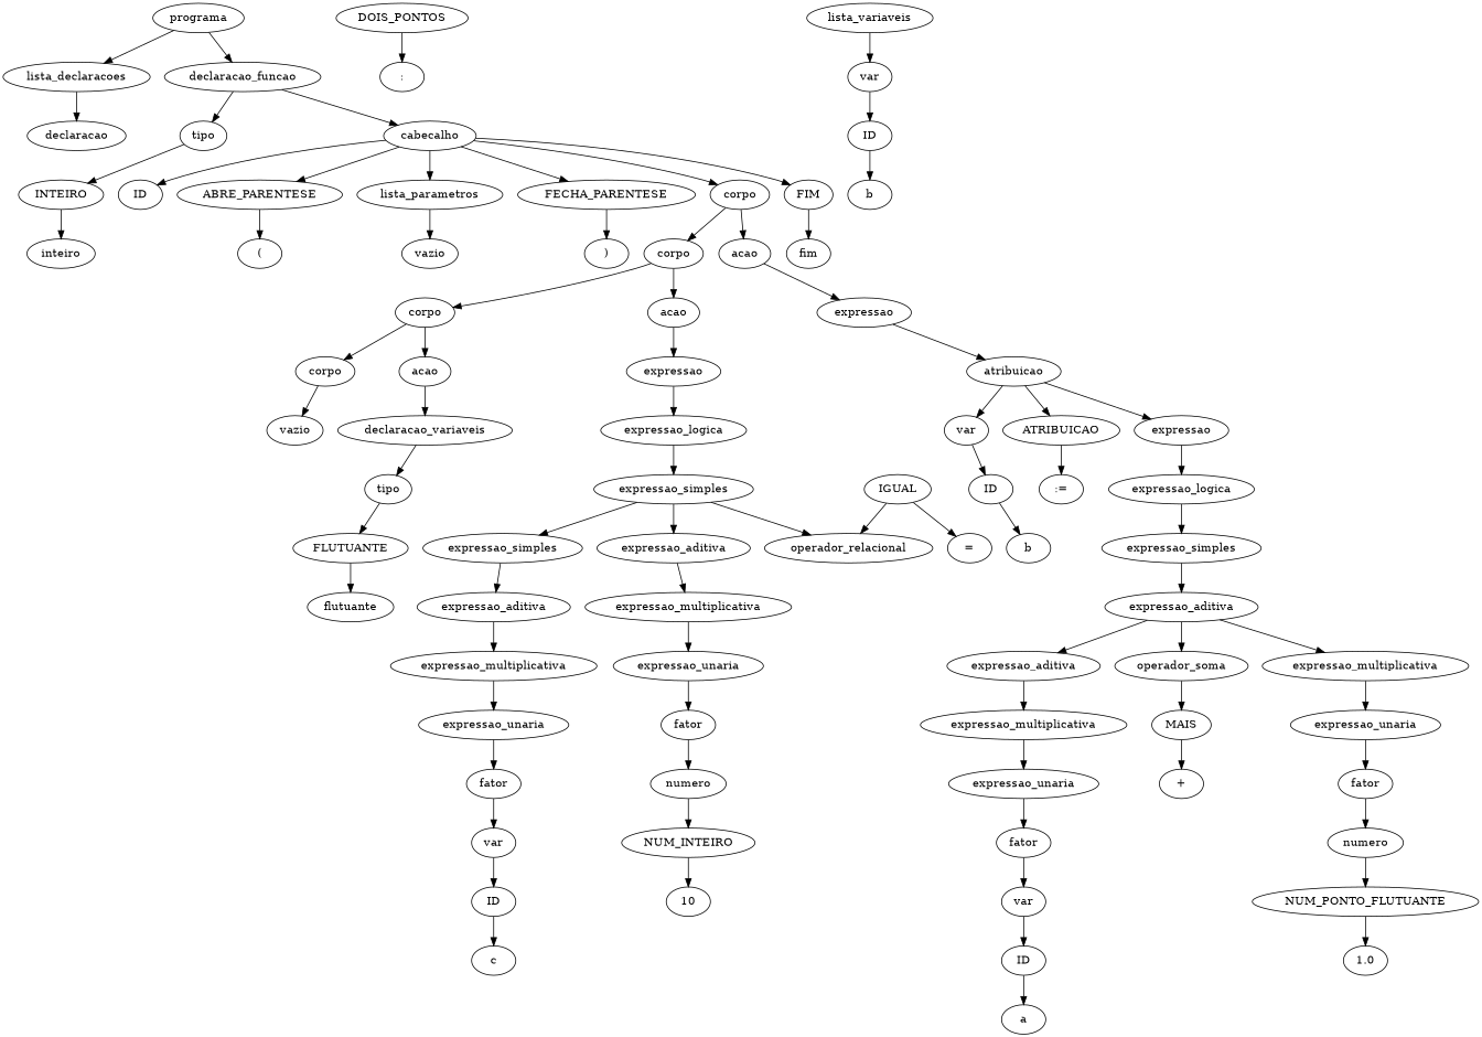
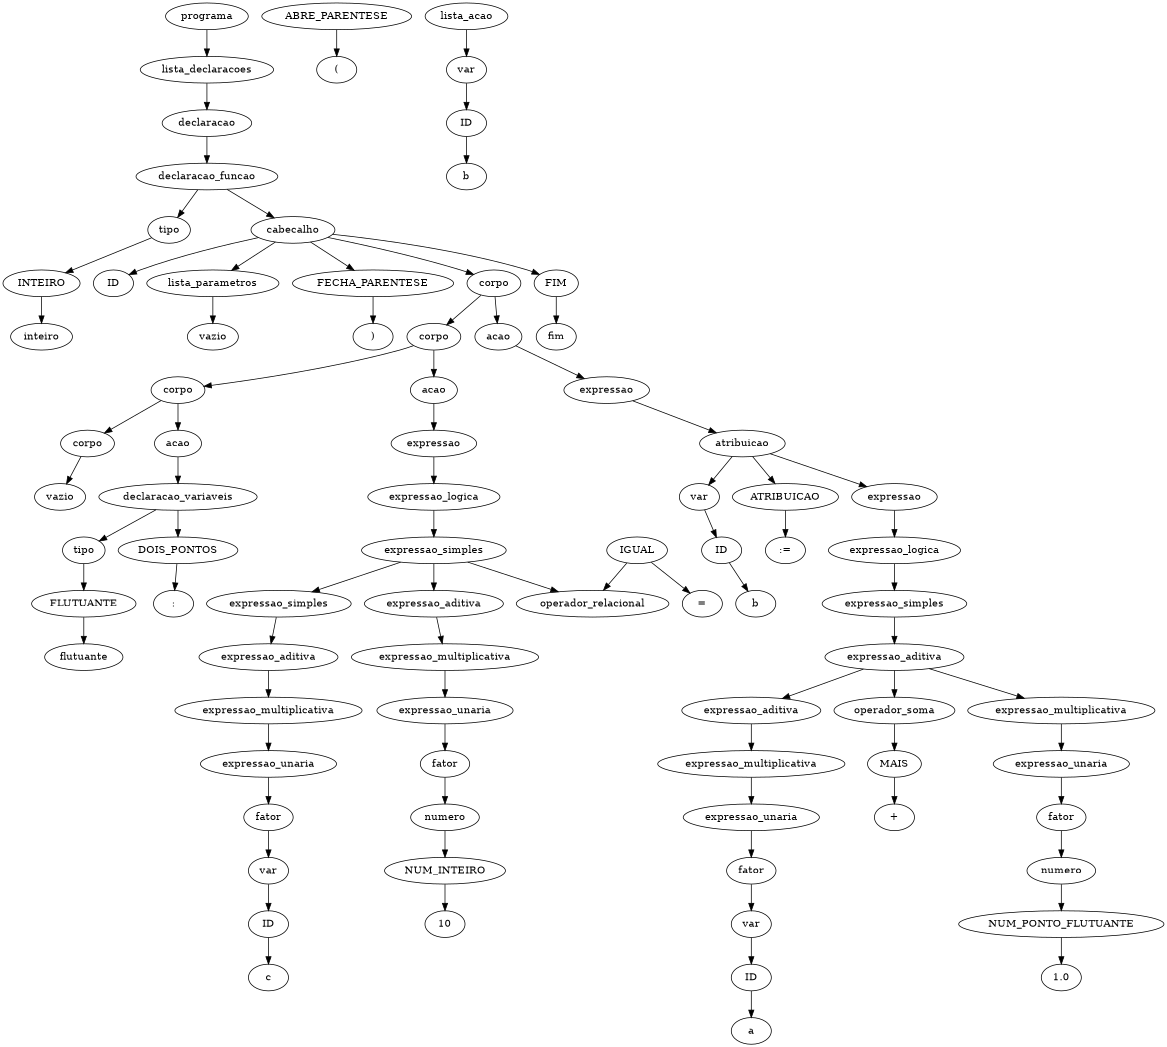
  digraph {
    n1 [label=programa]
    n2 [label=lista_declaracoes]
    n3 [label=declaracao]
    n4 [label=declaracao_funcao]
    n5 [label=tipo]
    n6 [label=cabecalho]
    n7 [label=INTEIRO]
    n8 [label=ID]
    n9 [label=ABRE_PARENTESE]
    n10 [label=lista_parametros]
    n11 [label=FECHA_PARENTESE]
    n12 [label=corpo]
    n13 [label=FIM]
    n14 [label=inteiro]
    n15 [label="("]
    n16 [label=vazio]
    n17 [label=")"]
    n18 [label=corpo]
    n19 [label=acao]
    n20 [label=fim]
    n21 [label=corpo]
    n22 [label=acao]
    n23 [label=expressao]
    n24 [label=corpo]
    n25 [label=acao]
    n26 [label=expressao]
    n27 [label=vazio]
    n28 [label=declaracao_variaveis]
    n29 [label=tipo]
    n30 [label=DOIS_PONTOS]
    n31 [label=FLUTUANTE]
    n32 [label=":"]
-   n33 [label=lista_variaveis]
+   n33 [label=lista_acao]
    n34 [label=var]
    n35 [label=flutuante]
    n36 [label=ID]
    n37 [label=b]
    n38 [label=expressao_logica]
    n39 [label=expressao_simples]
    n40 [label=expressao_simples]
    n41 [label=operador_relacional]
    n42 [label=expressao_aditiva]
    n43 [label=expressao_aditiva]
    n44 [label=expressao_multiplicativa]
    n45 [label=expressao_multiplicativa]
    n46 [label=expressao_unaria]
    n47 [label=fator]
    n48 [label=var]
    n49 [label=ID]
    n50 [label=c]
    n51 [label=IGUAL]
    n52 [label="="]
    n53 [label=expressao_unaria]
    n54 [label=fator]
    n55 [label=numero]
    n56 [label=NUM_INTEIRO]
    n57 [label=10]
    n58 [label=atribuicao]
    n59 [label=var]
    n60 [label=ATRIBUICAO]
    n61 [label=expressao]
    n62 [label=ID]
    n63 [label=":="]
    n64 [label=expressao_logica]
    n65 [label=b]
    n66 [label=expressao_simples]
    n67 [label=expressao_aditiva]
    n68 [label=expressao_aditiva]
    n69 [label=operador_soma]
    n70 [label=expressao_multiplicativa]
    n71 [label=expressao_multiplicativa]
    n72 [label=MAIS]
    n73 [label=expressao_unaria]
    n74 [label=expressao_unaria]
    n75 [label=fator]
    n76 [label=var]
    n77 [label=ID]
    n78 [label=a]
    n79 [label="+"]
    n80 [label=fator]
    n81 [label=numero]
    n82 [label=NUM_PONTO_FLUTUANTE]
    n83 [label=1.0]
    n1 -> n2
    n2 -> n3
-   n1 -> n4
+   n3 -> n4
    n4 -> n5
    n4 -> n6
    n5 -> n7
    n6 -> n8
-   n6 -> n9
    n6 -> n10
    n6 -> n11
    n6 -> n12
    n6 -> n13
    n7 -> n14
    n9 -> n15
    n10 -> n16
    n11 -> n17
    n12 -> n18
    n12 -> n19
    n13 -> n20
    n18 -> n21
    n18 -> n22
    n19 -> n23
    n21 -> n24
    n21 -> n25
    n22 -> n26
    n23 -> n58
    n24 -> n27
    n25 -> n28
    n26 -> n38
    n28 -> n29
+   n28 -> n30
    n29 -> n31
    n30 -> n32
    n31 -> n35
    n33 -> n34
    n34 -> n36
    n36 -> n37
    n38 -> n39
    n39 -> n40
    n39 -> n41
    n39 -> n42
    n40 -> n43
    n42 -> n44
    n43 -> n45
    n44 -> n53
    n45 -> n46
    n46 -> n47
    n47 -> n48
    n48 -> n49
    n49 -> n50
    n51 -> n41
    n51 -> n52
    n53 -> n54
    n54 -> n55
    n55 -> n56
    n56 -> n57
    n58 -> n59
    n58 -> n60
    n58 -> n61
    n59 -> n62
    n60 -> n63
    n61 -> n64
    n62 -> n65
    n64 -> n66
    n66 -> n67
    n67 -> n68
    n67 -> n69
    n67 -> n70
    n68 -> n71
    n69 -> n72
    n70 -> n73
    n71 -> n74
    n72 -> n79
    n73 -> n80
    n74 -> n75
    n75 -> n76
    n76 -> n77
    n77 -> n78
    n80 -> n81
    n81 -> n82
    n82 -> n83
  }
